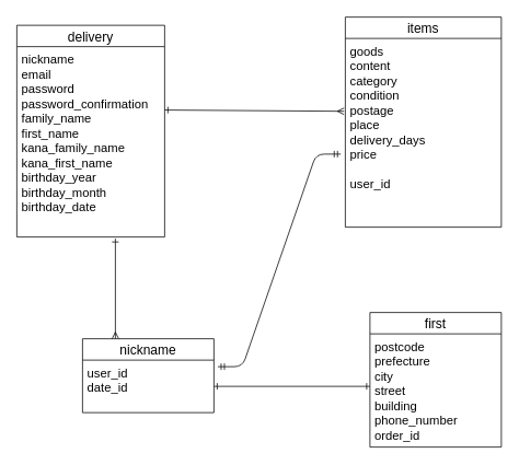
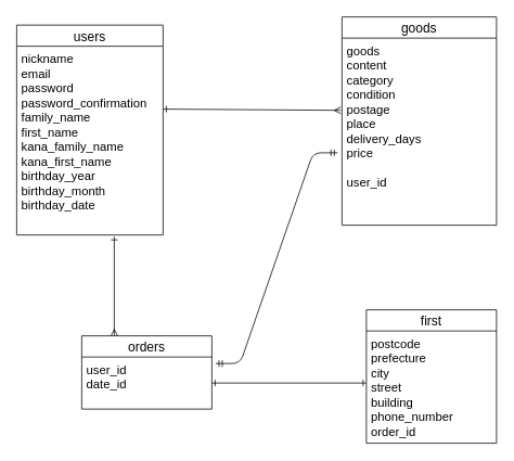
  <mxCell id="0" />
  <mxCell id="1" parent="0" />
- <mxCell id="2" value="delivery" style="swimlane;fontStyle=0;childLayout=stackLayout;horizontal=1;startSize=26;horizontalStack=0;resizeParent=1;resizeParentMax=0;resizeLast=0;collapsible=1;marginBottom=0;align=center;fontSize=16;" parent="1" vertex="1"><mxGeometry x="20" y="30" width="180" height="258" as="geometry" /></mxCell>
- <mxCell id="3" value="items" style="swimlane;fontStyle=0;childLayout=stackLayout;horizontal=1;startSize=26;horizontalStack=0;resizeParent=1;resizeParentMax=0;resizeLast=0;collapsible=1;marginBottom=0;align=center;fontSize=16;" parent="1" vertex="1"><mxGeometry x="420" y="20" width="190" height="256" as="geometry" /></mxCell>
+ <mxCell id="2" value="users" style="swimlane;fontStyle=0;childLayout=stackLayout;horizontal=1;startSize=26;horizontalStack=0;resizeParent=1;resizeParentMax=0;resizeLast=0;collapsible=1;marginBottom=0;align=center;fontSize=16;" parent="1" vertex="1"><mxGeometry x="20" y="30" width="180" height="258" as="geometry" /></mxCell>
+ <mxCell id="3" value="goods" style="swimlane;fontStyle=0;childLayout=stackLayout;horizontal=1;startSize=26;horizontalStack=0;resizeParent=1;resizeParentMax=0;resizeLast=0;collapsible=1;marginBottom=0;align=center;fontSize=16;" parent="1" vertex="1"><mxGeometry x="420" y="20" width="190" height="256" as="geometry" /></mxCell>
  <mxCell id="4" value="goods&#10;content&#10;category&#10;condition&#10;postage&#10;place&#10;delivery_days&#10;price&#10;&#10;user_id&#10;" style="text;strokeColor=none;fillColor=none;spacingLeft=4;spacingRight=4;overflow=hidden;rotatable=0;points=[[0,0.5],[1,0.5]];portConstraint=eastwest;fontSize=15;" parent="3" vertex="1"><mxGeometry y="26" width="190" height="230" as="geometry" /></mxCell>
- <mxCell id="5" value="nickname" style="swimlane;fontStyle=0;childLayout=stackLayout;horizontal=1;startSize=26;horizontalStack=0;resizeParent=1;resizeParentMax=0;resizeLast=0;collapsible=1;marginBottom=0;align=center;fontSize=16;" parent="1" vertex="1"><mxGeometry x="100" y="412" width="160" height="90" as="geometry" /></mxCell>
+ <mxCell id="5" value="orders" style="swimlane;fontStyle=0;childLayout=stackLayout;horizontal=1;startSize=26;horizontalStack=0;resizeParent=1;resizeParentMax=0;resizeLast=0;collapsible=1;marginBottom=0;align=center;fontSize=16;" parent="1" vertex="1"><mxGeometry x="100" y="412" width="160" height="90" as="geometry" /></mxCell>
  <mxCell id="6" value="user_id&#10;date_id" style="text;strokeColor=none;fillColor=none;spacingLeft=4;spacingRight=4;overflow=hidden;rotatable=0;points=[[0,0.5],[1,0.5]];portConstraint=eastwest;fontSize=15;" parent="5" vertex="1"><mxGeometry y="26" width="160" height="64" as="geometry" /></mxCell>
  <mxCell id="7" value="first" style="swimlane;fontStyle=0;childLayout=stackLayout;horizontal=1;startSize=26;horizontalStack=0;resizeParent=1;resizeParentMax=0;resizeLast=0;collapsible=1;marginBottom=0;align=center;fontSize=16;" vertex="1" parent="1"><mxGeometry x="450" y="380" width="160" height="164" as="geometry" /></mxCell>
  <mxCell id="8" value="postcode&#10;prefecture&#10;city&#10;street&#10;building&#10;phone_number&#10;order_id" style="text;strokeColor=none;fillColor=none;spacingLeft=4;spacingRight=4;overflow=hidden;rotatable=0;points=[[0,0.5],[1,0.5]];portConstraint=eastwest;fontSize=15;" vertex="1" parent="7"><mxGeometry y="26" width="160" height="138" as="geometry" /></mxCell>
  <mxCell id="9" value="nickname&#10;email&#10;password&#10;password_confirmation&#10;family_name&#10;first_name&#10;kana_family_name&#10;kana_first_name&#10;birthday_year&#10;birthday_month&#10;birthday_date" style="text;strokeColor=none;fillColor=none;spacingLeft=4;spacingRight=4;overflow=hidden;rotatable=0;points=[[0,0.5],[1,0.5]];portConstraint=eastwest;fontSize=15;" parent="1" vertex="1"><mxGeometry x="20" y="56" width="180" height="232" as="geometry" /></mxCell>
  <mxCell id="10" value="" style="edgeStyle=entityRelationEdgeStyle;fontSize=12;html=1;endArrow=ERmandOne;startArrow=ERmandOne;entryX=-0.029;entryY=0.613;entryDx=0;entryDy=0;entryPerimeter=0;exitX=1.03;exitY=0.125;exitDx=0;exitDy=0;exitPerimeter=0;" edge="1" parent="1" source="6" target="4"><mxGeometry width="100" height="100" relative="1" as="geometry"><mxPoint x="260" y="410" as="sourcePoint" /><mxPoint x="360" y="310" as="targetPoint" /></mxGeometry></mxCell>
  <mxCell id="11" value="" style="endArrow=ERone;html=1;rounded=0;startArrow=ERmany;startFill=0;exitX=0.25;exitY=0;exitDx=0;exitDy=0;endFill=0;" edge="1" parent="1" source="5"><mxGeometry relative="1" as="geometry"><mxPoint x="210" y="390" as="sourcePoint" /><mxPoint x="140" y="290" as="targetPoint" /></mxGeometry></mxCell>
  <mxCell id="12" value="" style="endArrow=ERmany;html=1;rounded=0;entryX=-0.008;entryY=0.386;entryDx=0;entryDy=0;entryPerimeter=0;endFill=0;exitX=1;exitY=0.333;exitDx=0;exitDy=0;exitPerimeter=0;startArrow=ERone;startFill=0;" edge="1" parent="1" source="9" target="4"><mxGeometry relative="1" as="geometry"><mxPoint x="200" y="130" as="sourcePoint" /><mxPoint x="360" y="130" as="targetPoint" /></mxGeometry></mxCell>
  <mxCell id="13" value="" style="endArrow=ERone;html=1;rounded=0;startArrow=ERone;startFill=0;endFill=0;" edge="1" parent="1"><mxGeometry relative="1" as="geometry"><mxPoint x="260" y="470" as="sourcePoint" /><mxPoint x="450" y="470" as="targetPoint" /></mxGeometry></mxCell>
